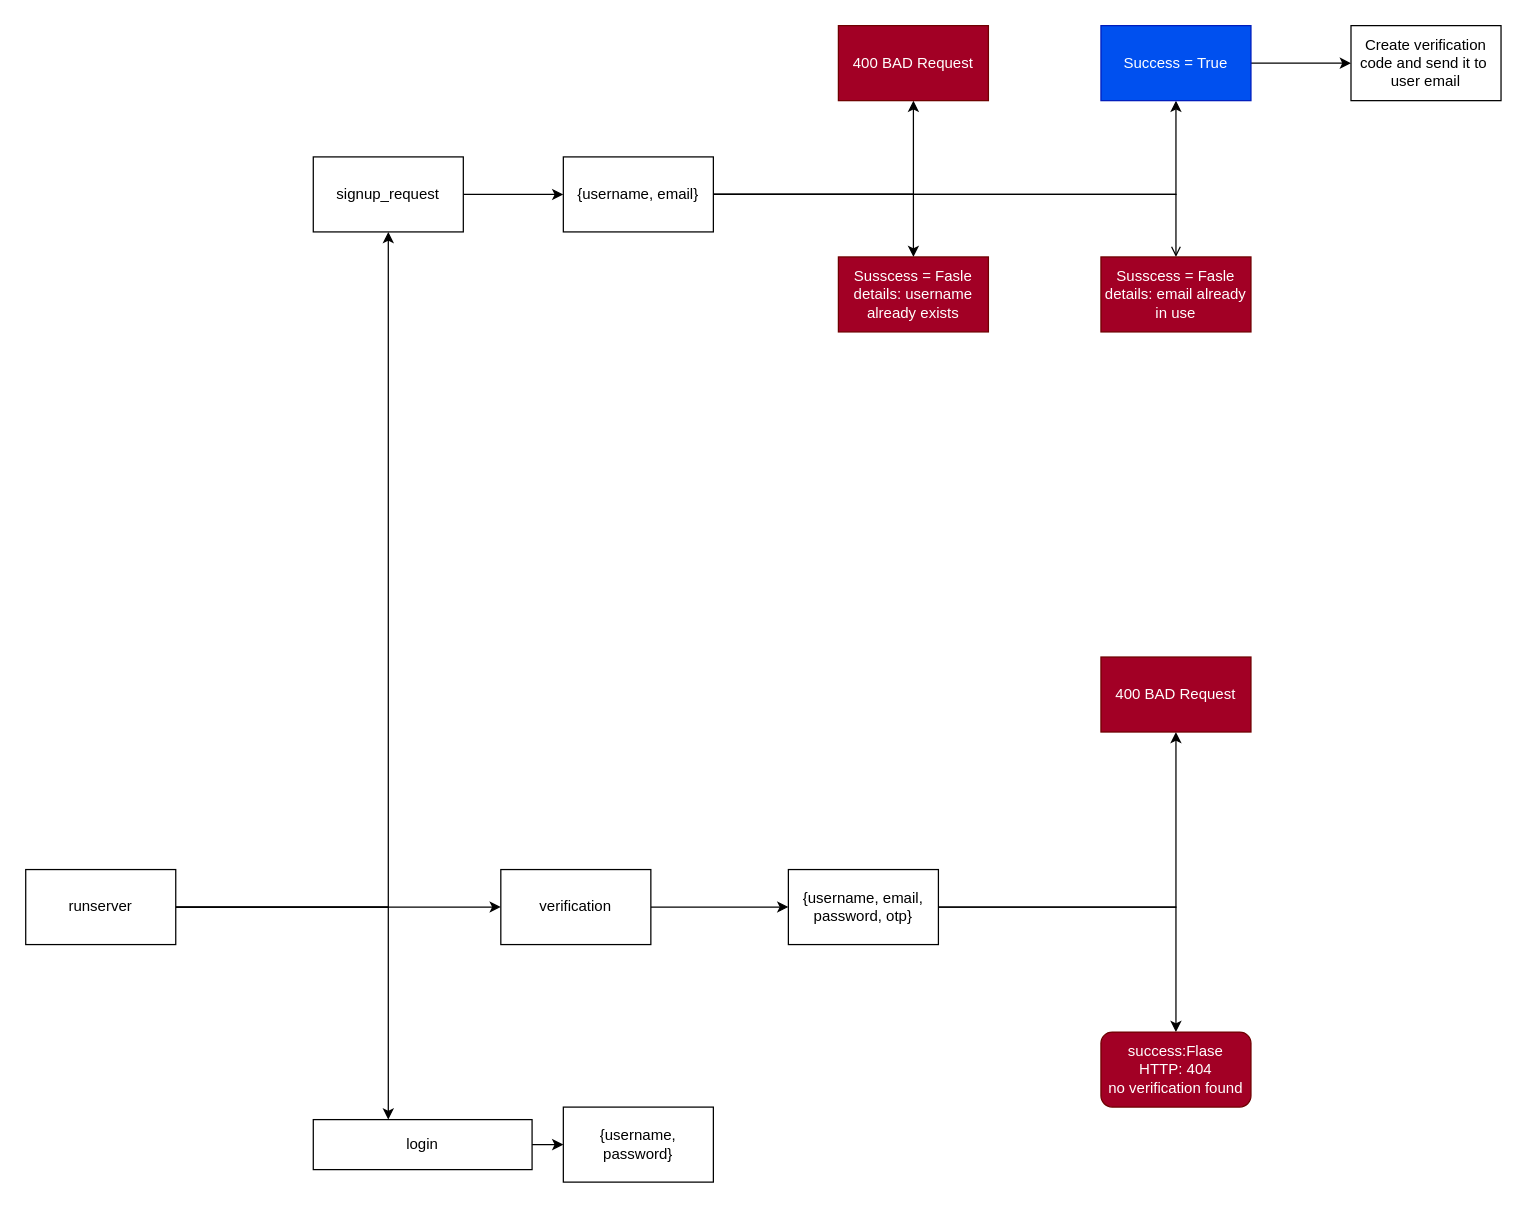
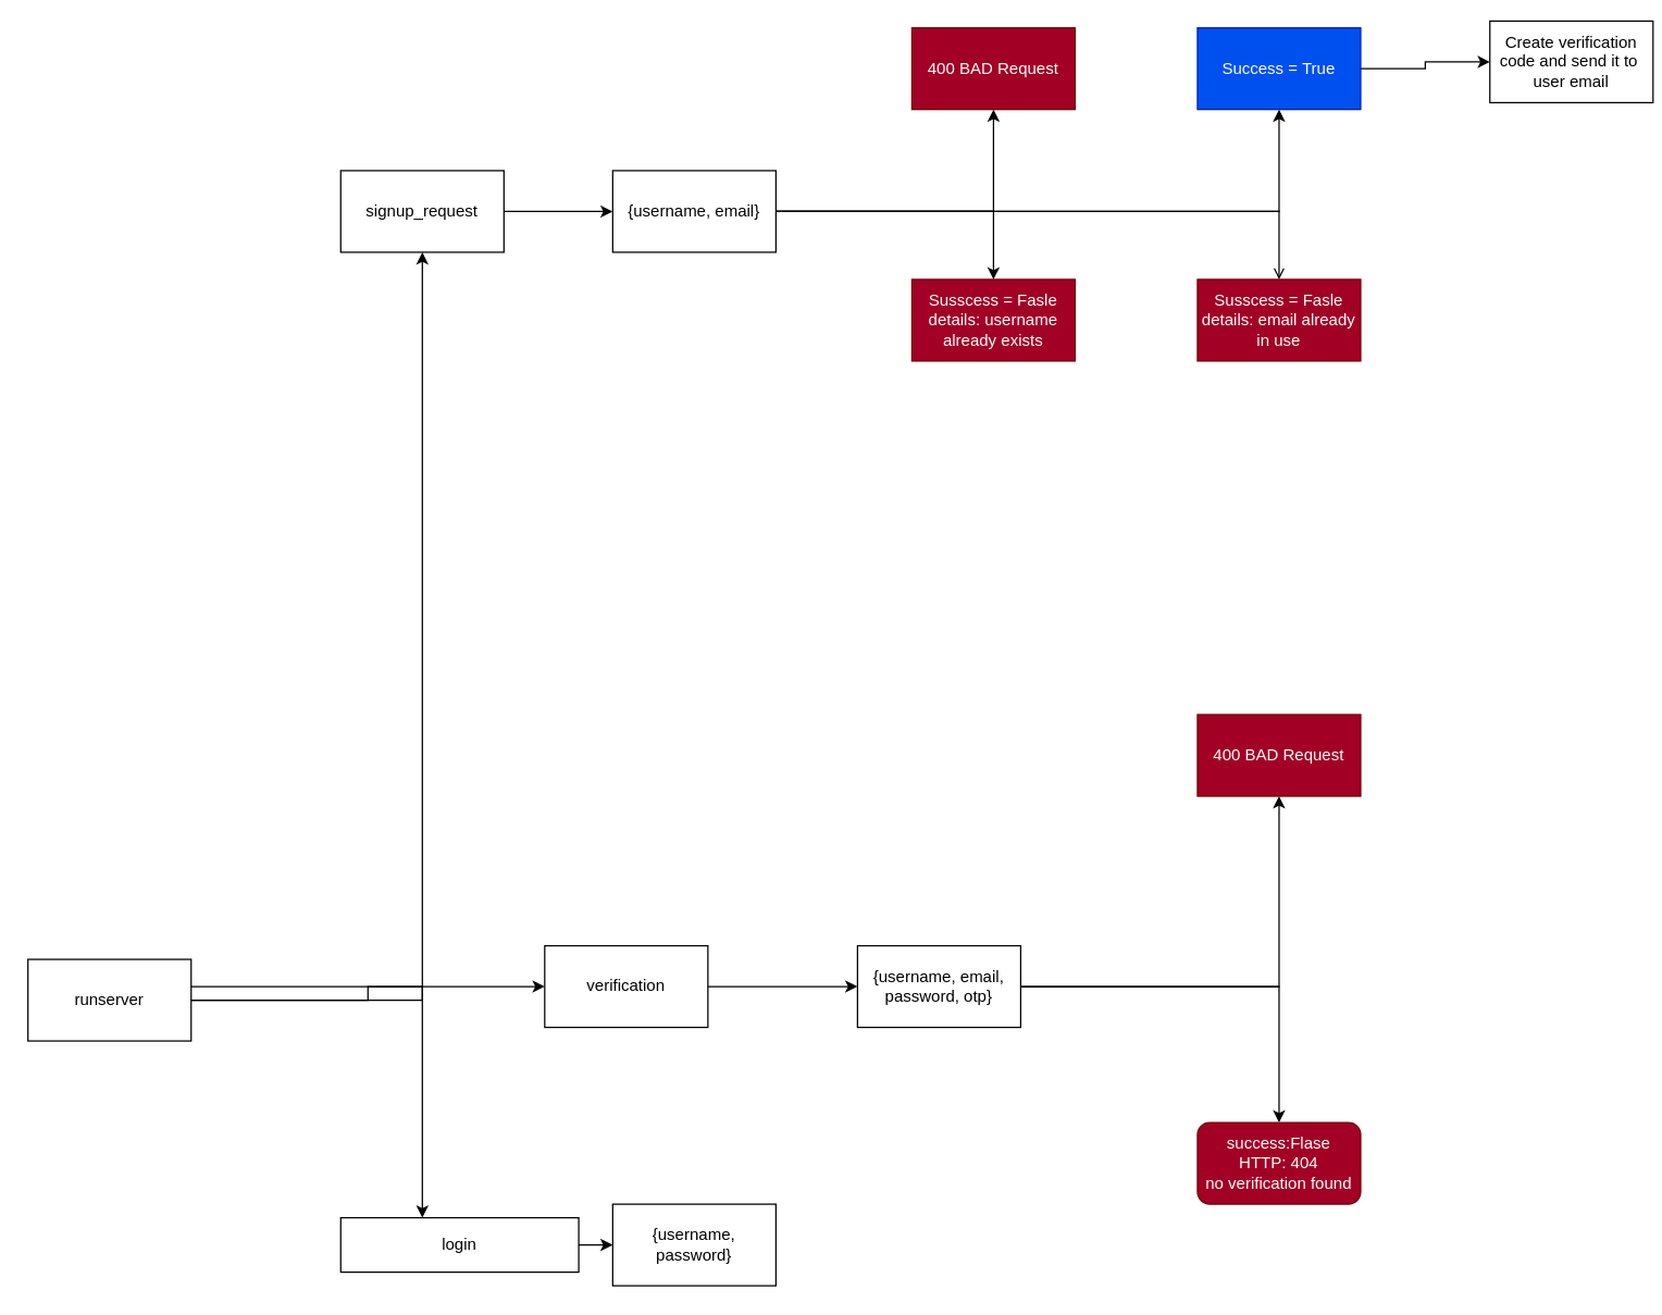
  <mxCell id="0" />
  <mxCell id="1" parent="0" />
  <mxCell id="2" value="" style="edgeStyle=orthogonalEdgeStyle;rounded=0;orthogonalLoop=1;jettySize=auto;html=1;" edge="1" parent="1" source="5" target="7"><mxGeometry relative="1" as="geometry" /></mxCell>
  <mxCell id="3" value="" style="edgeStyle=orthogonalEdgeStyle;rounded=0;orthogonalLoop=1;jettySize=auto;html=1;" edge="1" parent="1" source="5" target="9"><mxGeometry relative="1" as="geometry"><Array as="points"><mxPoint x="310" y="725" /></Array></mxGeometry></mxCell>
  <mxCell id="4" value="" style="edgeStyle=orthogonalEdgeStyle;rounded=0;orthogonalLoop=1;jettySize=auto;html=1;" edge="1" parent="1" source="5" target="11"><mxGeometry relative="1" as="geometry" /></mxCell>
- <mxCell id="5" value="runserver" style="rounded=0;whiteSpace=wrap;html=1;" parent="1" vertex="1"><mxGeometry x="20" y="695" width="120" height="60" as="geometry" /></mxCell>
+ <mxCell id="5" value="runserver" style="rounded=0;whiteSpace=wrap;html=1;" parent="1" vertex="1"><mxGeometry x="20" y="705" width="120" height="60" as="geometry" /></mxCell>
  <mxCell id="6" value="" style="edgeStyle=orthogonalEdgeStyle;rounded=0;orthogonalLoop=1;jettySize=auto;html=1;" edge="1" parent="1" source="7" target="19"><mxGeometry relative="1" as="geometry" /></mxCell>
  <mxCell id="7" value="signup_request" style="whiteSpace=wrap;html=1;rounded=0;" vertex="1" parent="1"><mxGeometry x="250" y="125" width="120" height="60" as="geometry" /></mxCell>
  <mxCell id="8" value="" style="edgeStyle=orthogonalEdgeStyle;rounded=0;orthogonalLoop=1;jettySize=auto;html=1;" edge="1" parent="1" source="9" target="20"><mxGeometry relative="1" as="geometry" /></mxCell>
  <mxCell id="9" value="login" style="whiteSpace=wrap;html=1;rounded=0;" vertex="1" parent="1"><mxGeometry x="250" y="895" width="175" height="40" as="geometry" /></mxCell>
  <mxCell id="10" style="edgeStyle=orthogonalEdgeStyle;rounded=0;orthogonalLoop=1;jettySize=auto;html=1;entryX=0;entryY=0.5;entryDx=0;entryDy=0;" edge="1" parent="1" source="11" target="14"><mxGeometry relative="1" as="geometry" /></mxCell>
  <mxCell id="11" value="verification" style="whiteSpace=wrap;html=1;rounded=0;" vertex="1" parent="1"><mxGeometry x="400" y="695" width="120" height="60" as="geometry" /></mxCell>
  <mxCell id="12" value="" style="edgeStyle=orthogonalEdgeStyle;rounded=0;orthogonalLoop=1;jettySize=auto;html=1;" edge="1" parent="1" source="14" target="27"><mxGeometry relative="1" as="geometry" /></mxCell>
  <mxCell id="13" value="" style="edgeStyle=orthogonalEdgeStyle;rounded=0;orthogonalLoop=1;jettySize=auto;html=1;" edge="1" parent="1" source="14" target="28"><mxGeometry relative="1" as="geometry" /></mxCell>
  <mxCell id="14" value="{username, email, password, otp}" style="rounded=0;whiteSpace=wrap;html=1;" vertex="1" parent="1"><mxGeometry x="630" y="695" width="120" height="60" as="geometry" /></mxCell>
  <mxCell id="15" value="" style="edgeStyle=orthogonalEdgeStyle;rounded=0;orthogonalLoop=1;jettySize=auto;html=1;" edge="1" parent="1" source="19" target="21"><mxGeometry relative="1" as="geometry" /></mxCell>
  <mxCell id="16" value="" style="edgeStyle=orthogonalEdgeStyle;rounded=0;orthogonalLoop=1;jettySize=auto;html=1;" edge="1" parent="1" source="19" target="22"><mxGeometry relative="1" as="geometry" /></mxCell>
  <mxCell id="17" value="" style="edgeStyle=orthogonalEdgeStyle;rounded=0;orthogonalLoop=1;jettySize=auto;html=1;endArrow=open;" edge="1" parent="1" source="19" target="23"><mxGeometry relative="1" as="geometry" /></mxCell>
  <mxCell id="18" value="" style="edgeStyle=orthogonalEdgeStyle;rounded=0;orthogonalLoop=1;jettySize=auto;html=1;" edge="1" parent="1" source="19" target="25"><mxGeometry relative="1" as="geometry" /></mxCell>
  <mxCell id="19" value="{username, email}" style="whiteSpace=wrap;html=1;rounded=0;" vertex="1" parent="1"><mxGeometry x="450" y="125" width="120" height="60" as="geometry" /></mxCell>
  <mxCell id="20" value="{username, password}" style="whiteSpace=wrap;html=1;rounded=0;" vertex="1" parent="1"><mxGeometry x="450" y="885" width="120" height="60" as="geometry" /></mxCell>
  <mxCell id="21" value="400 BAD Request" style="whiteSpace=wrap;html=1;rounded=0;fillColor=#a20025;fontColor=#ffffff;strokeColor=#6F0000;" vertex="1" parent="1"><mxGeometry x="670" y="20" width="120" height="60" as="geometry" /></mxCell>
  <mxCell id="22" value="Susscess = Fasle&lt;div&gt;details: username already exists&lt;/div&gt;" style="whiteSpace=wrap;html=1;rounded=0;fillColor=#a20025;fontColor=#ffffff;strokeColor=#6F0000;" vertex="1" parent="1"><mxGeometry x="670" width="120" height="60" as="geometry" y="205" /></mxCell>
  <mxCell id="23" value="&lt;span&gt;&lt;font style=&quot;color: rgb(255, 255, 255);&quot;&gt;Susscess = Fasle&lt;/font&gt;&lt;/span&gt;&lt;div style=&quot;color: rgb(18, 18, 18);&quot;&gt;&lt;font style=&quot;color: rgb(255, 255, 255);&quot;&gt;details: email already in use&lt;/font&gt;&lt;/div&gt;" style="whiteSpace=wrap;html=1;rounded=0;fillColor=#a20025;fontColor=#ffffff;strokeColor=#6F0000;" vertex="1" parent="1"><mxGeometry x="880" width="120" height="60" as="geometry" y="205" /></mxCell>
  <mxCell id="24" value="" style="edgeStyle=orthogonalEdgeStyle;rounded=0;orthogonalLoop=1;jettySize=auto;html=1;" edge="1" parent="1" source="25" target="26"><mxGeometry relative="1" as="geometry" /></mxCell>
  <mxCell id="25" value="Success = True" style="whiteSpace=wrap;html=1;rounded=0;fillColor=#0050ef;fontColor=#ffffff;strokeColor=#001DBC;" vertex="1" parent="1"><mxGeometry x="880" y="20" width="120" height="60" as="geometry" /></mxCell>
- <mxCell id="26" value="Create verification code and send it to&amp;nbsp;&lt;div&gt;user email&lt;/div&gt;" style="whiteSpace=wrap;html=1;rounded=0;" vertex="1" parent="1"><mxGeometry x="1080" y="20" width="120" height="60" as="geometry" /></mxCell>
+ <mxCell id="26" value="Create verification code and send it to&amp;nbsp;&lt;div&gt;user email&lt;/div&gt;" style="whiteSpace=wrap;html=1;rounded=0;" vertex="1" parent="1"><mxGeometry x="1095" y="15" width="120" height="60" as="geometry" /></mxCell>
  <mxCell id="27" value="&lt;span&gt;&lt;font style=&quot;color: rgb(255, 255, 255);&quot;&gt;400 BAD Request&lt;/font&gt;&lt;/span&gt;" style="whiteSpace=wrap;html=1;rounded=0;fillColor=#a20025;fontColor=#ffffff;strokeColor=#6F0000;" vertex="1" parent="1"><mxGeometry x="880" y="525" width="120" height="60" as="geometry" /></mxCell>
  <mxCell id="28" value="success:Flase&lt;br&gt;HTTP: 404&lt;br&gt;no verification found" style="whiteSpace=wrap;html=1;fillColor=#a20025;fontColor=#ffffff;strokeColor=#6F0000;rounded=1;" vertex="1" parent="1"><mxGeometry x="880" y="825" width="120" height="60" as="geometry" /></mxCell>
